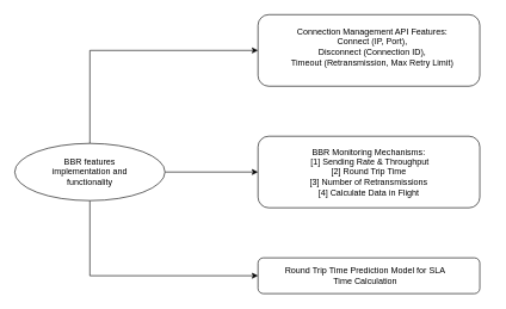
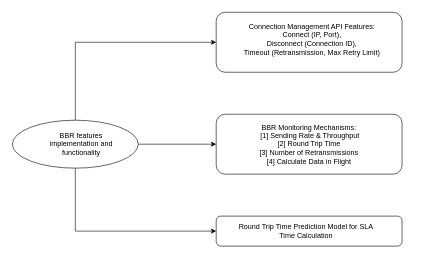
  <mxCell id="0" />
  <mxCell id="1" parent="0" />
  <mxCell id="2" style="edgeStyle=orthogonalEdgeStyle;rounded=0;orthogonalLoop=1;jettySize=auto;html=1;exitX=0.5;exitY=0;exitDx=0;exitDy=0;entryX=0;entryY=0.5;entryDx=0;entryDy=0;" edge="1" parent="1" source="5" target="7"><mxGeometry relative="1" as="geometry" /></mxCell>
  <mxCell id="3" style="edgeStyle=orthogonalEdgeStyle;rounded=0;orthogonalLoop=1;jettySize=auto;html=1;exitX=0.5;exitY=1;exitDx=0;exitDy=0;entryX=0;entryY=0.5;entryDx=0;entryDy=0;" edge="1" parent="1" source="5" target="11"><mxGeometry relative="1" as="geometry" /></mxCell>
  <mxCell id="4" style="edgeStyle=orthogonalEdgeStyle;rounded=0;orthogonalLoop=1;jettySize=auto;html=1;exitX=1;exitY=0.5;exitDx=0;exitDy=0;entryX=0.044;entryY=0.5;entryDx=0;entryDy=0;entryPerimeter=0;" edge="1" parent="1" source="5" target="10"><mxGeometry relative="1" as="geometry" /></mxCell>
  <mxCell id="5" value="" style="ellipse;whiteSpace=wrap;html=1;" vertex="1" parent="1"><mxGeometry x="20" y="200" width="210" height="80" as="geometry" /></mxCell>
- <mxCell id="6" value="BBR features implementation and functionality" style="text;html=1;strokeColor=none;fillColor=none;align=center;verticalAlign=middle;whiteSpace=wrap;rounded=0;" vertex="1" parent="1"><mxGeometry x="70" y="225" width="110" height="30" as="geometry" /></mxCell>
+ <mxCell id="6" value="BBR features implementation and functionality" style="text;html=1;strokeColor=none;fillColor=none;align=center;verticalAlign=middle;whiteSpace=wrap;rounded=0;" vertex="1" parent="1"><mxGeometry x="80" y="225" width="110" height="30" as="geometry" /></mxCell>
  <mxCell id="7" value="" style="rounded=1;whiteSpace=wrap;html=1;" vertex="1" parent="1"><mxGeometry x="360" y="20" width="310" height="100" as="geometry" /></mxCell>
  <mxCell id="8" value="Connection Management API Features:&lt;br&gt;Connect (IP, Port), &lt;br&gt;Disconnect (Connection ID), &lt;br&gt;Timeout (Retransmission, Max Retry Limit)" style="text;html=1;strokeColor=none;fillColor=none;align=center;verticalAlign=middle;whiteSpace=wrap;rounded=0;" vertex="1" parent="1"><mxGeometry x="390" y="50" width="260" height="30" as="geometry" /></mxCell>
  <mxCell id="9" value="" style="rounded=1;whiteSpace=wrap;html=1;" vertex="1" parent="1"><mxGeometry x="360" y="190" width="310" height="100" as="geometry" /></mxCell>
  <mxCell id="10" value="BBR Monitoring Mechanisms:&lt;br&gt;&amp;nbsp;[1] Sending Rate &amp;amp; Throughput&lt;br&gt;[2] Round Trip Time&lt;br&gt;[3] Number of Retransmissions &lt;br&gt;[4] Calculate Data in Flight" style="text;html=1;strokeColor=none;fillColor=none;align=center;verticalAlign=middle;whiteSpace=wrap;rounded=0;" vertex="1" parent="1"><mxGeometry x="345" y="225" width="340" height="30" as="geometry" /></mxCell>
  <mxCell id="11" value="" style="rounded=1;whiteSpace=wrap;html=1;" vertex="1" parent="1"><mxGeometry x="360" y="360" width="310" height="50" as="geometry" /></mxCell>
  <mxCell id="12" value="Round Trip Time Prediction Model for SLA Time Calculation" style="text;html=1;strokeColor=none;fillColor=none;align=center;verticalAlign=middle;whiteSpace=wrap;rounded=0;" vertex="1" parent="1"><mxGeometry x="390" y="370" width="240" height="30" as="geometry" /></mxCell>
